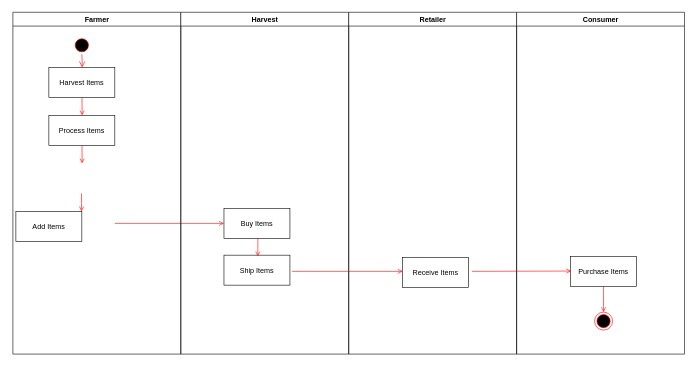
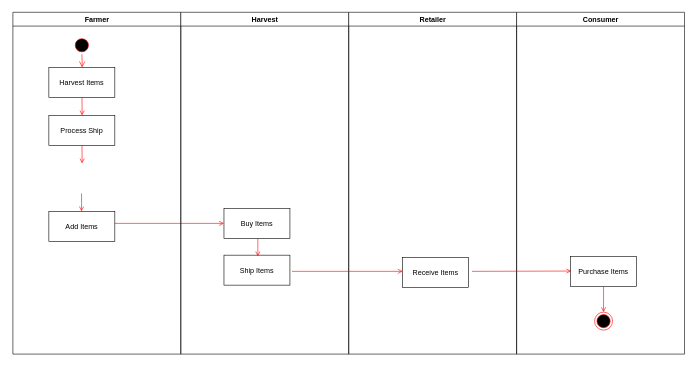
  <mxCell id="0" />
  <mxCell id="1" parent="0" />
  <mxCell id="2" value="Farmer" style="swimlane;whiteSpace=wrap" parent="1" vertex="1"><mxGeometry x="20.5" y="20" width="280" height="570" as="geometry" /></mxCell>
  <mxCell id="3" value="" style="ellipse;shape=startState;fillColor=#000000;strokeColor=#ff0000;" parent="2" vertex="1"><mxGeometry x="100" y="40" width="30" height="30" as="geometry" /></mxCell>
  <mxCell id="4" value="" style="edgeStyle=elbowEdgeStyle;elbow=horizontal;verticalAlign=bottom;endArrow=open;endSize=8;strokeColor=#FF0000;endFill=1;rounded=0" parent="2" source="3" edge="1"><mxGeometry x="100" y="40" as="geometry"><mxPoint x="115.5" y="92" as="targetPoint" /></mxGeometry></mxCell>
  <mxCell id="5" value="Harvest Items" style="" parent="2" vertex="1"><mxGeometry x="60" y="92" width="110" height="50" as="geometry" /></mxCell>
- <mxCell id="6" value="Process Items" style="" parent="2" vertex="1"><mxGeometry x="60" y="172" width="110" height="50" as="geometry" /></mxCell>
+ <mxCell id="6" value="Process Ship" style="" parent="2" vertex="1"><mxGeometry x="60" y="172" width="110" height="50" as="geometry" /></mxCell>
  <mxCell id="7" value="" style="endArrow=open;strokeColor=#FF0000;endFill=1;rounded=0" parent="2" source="5" edge="1"><mxGeometry relative="1" as="geometry"><mxPoint x="115.5" y="172" as="targetPoint" /></mxGeometry></mxCell>
  <mxCell id="8" value="" style="endArrow=open;strokeColor=#FF0000;endFill=1;rounded=0" parent="2" source="6" edge="1"><mxGeometry relative="1" as="geometry"><mxPoint x="115.5" y="252" as="targetPoint" /></mxGeometry></mxCell>
- <mxCell id="9" value="Add Items" style="" vertex="1" parent="2"><mxGeometry x="5" y="332" width="110" height="50" as="geometry" /></mxCell>
+ <mxCell id="9" value="Add Items" style="" vertex="1" parent="2"><mxGeometry x="60" y="332" width="110" height="50" as="geometry" /></mxCell>
  <mxCell id="10" value="" style="endArrow=open;strokeColor=#FF0000;endFill=1;rounded=0" edge="1" parent="2"><mxGeometry relative="1" as="geometry"><mxPoint x="114.5" y="302" as="sourcePoint" /><mxPoint x="114.5" y="332" as="targetPoint" /><Array as="points"><mxPoint x="114.5" y="319" /></Array></mxGeometry></mxCell>
  <mxCell id="11" value="" style="edgeStyle=none;strokeColor=#FF0000;endArrow=open;endFill=1;rounded=0;entryX=0;entryY=0.5;entryDx=0;entryDy=0;" edge="1" parent="2" target="13"><mxGeometry width="100" height="100" relative="1" as="geometry"><mxPoint x="170" y="352" as="sourcePoint" /><mxPoint x="290" y="352.343" as="targetPoint" /></mxGeometry></mxCell>
  <mxCell id="12" value="Harvest" style="swimlane;whiteSpace=wrap" parent="1" vertex="1"><mxGeometry x="300.5" y="20" width="280" height="570" as="geometry" /></mxCell>
  <mxCell id="13" value="Buy Items" style="" parent="12" vertex="1"><mxGeometry x="72" y="327" width="110" height="50" as="geometry" /></mxCell>
  <mxCell id="14" value="Ship Items" style="" vertex="1" parent="12"><mxGeometry x="72" y="405" width="110" height="50" as="geometry" /></mxCell>
  <mxCell id="15" value="Retailer" style="swimlane;whiteSpace=wrap" parent="1" vertex="1"><mxGeometry x="580.5" y="20" width="280" height="570" as="geometry" /></mxCell>
  <mxCell id="16" value="Receive Items" style="" parent="15" vertex="1"><mxGeometry x="90" y="409" width="110" height="50" as="geometry" /></mxCell>
  <mxCell id="17" value="" style="edgeStyle=none;strokeColor=#FF0000;endArrow=open;endFill=1;rounded=0" parent="15" edge="1"><mxGeometry width="100" height="100" relative="1" as="geometry"><mxPoint x="-94.5" y="432" as="sourcePoint" /><mxPoint x="90" y="432" as="targetPoint" /></mxGeometry></mxCell>
  <mxCell id="18" value="Consumer" style="swimlane;whiteSpace=wrap" vertex="1" parent="1"><mxGeometry x="860.5" y="20" width="280" height="570" as="geometry" /></mxCell>
  <mxCell id="19" value="Purchase Items" style="" vertex="1" parent="18"><mxGeometry x="90" y="407" width="110" height="50" as="geometry" /></mxCell>
  <mxCell id="20" value="" style="ellipse;shape=endState;fillColor=#000000;strokeColor=#ff0000" vertex="1" parent="18"><mxGeometry x="130" y="500" width="30" height="30" as="geometry" /></mxCell>
  <mxCell id="21" value="" style="endArrow=open;strokeColor=#FF0000;endFill=1;rounded=0" edge="1" parent="18" source="19" target="20"><mxGeometry relative="1" as="geometry" /></mxCell>
  <mxCell id="22" value="" style="edgeStyle=none;strokeColor=#FF0000;endArrow=open;endFill=1;rounded=0" edge="1" parent="18"><mxGeometry width="100" height="100" relative="1" as="geometry"><mxPoint x="-74.5" y="432" as="sourcePoint" /><mxPoint x="91" y="431.5" as="targetPoint" /></mxGeometry></mxCell>
  <mxCell id="23" value="" style="endArrow=open;strokeColor=#FF0000;endFill=1;rounded=0" edge="1" parent="1"><mxGeometry relative="1" as="geometry"><mxPoint x="429" y="397" as="sourcePoint" /><mxPoint x="429" y="427" as="targetPoint" /><Array as="points"><mxPoint x="429" y="414" /></Array></mxGeometry></mxCell>
